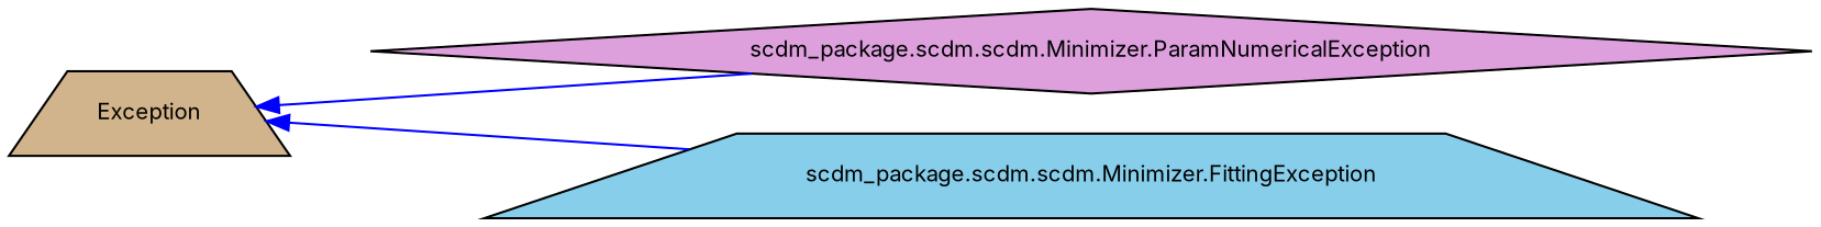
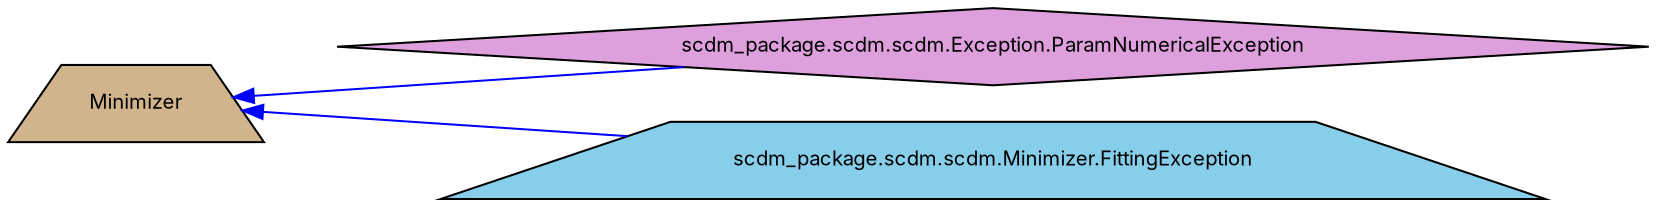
  digraph {
    fontname=Inter
    rankdir=LR
    node [color=black fontname=Inter fontsize=10 shape=trapezium style=filled]
    edge [color=blue dir=back fontname=Inter fontsize=10 labelfontname=Helvetica labelfontsize=10 style=solid]
-   n1 [fillcolor=plum fontcolor=black height=0.2 label="scdm_package.scdm.scdm.Minimizer.ParamNumericalException" shape=diamond width=0.4]
+   n1 [fillcolor=plum fontcolor=black height=0.2 label="scdm_package.scdm.scdm.Exception.ParamNumericalException" shape=diamond width=0.4]
    n2 [fillcolor=skyblue height=0.2 label="scdm_package.scdm.scdm.Minimizer.FittingException" width=0.4]
-   n3 [fillcolor=tan height=0.2 label=Exception width=0.4]
+   n3 [fillcolor=tan height=0.2 label=Minimizer width=0.4]
    n3 -> n1
    n3 -> n2
  }
